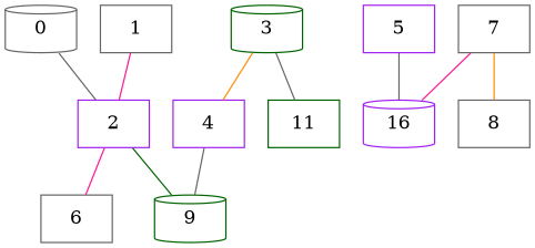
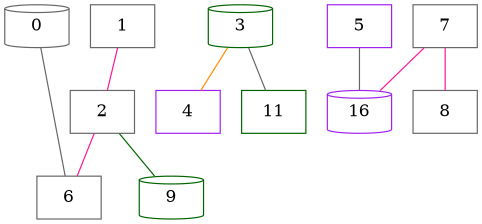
  graph {
    node [color=gray40 shape=box]
    edge [color=gray40]
    0 [shape=cylinder]
-   2 [color=purple]
+   2
    6
    9 [color=darkgreen shape=cylinder]
    1
    3 [color=darkgreen shape=cylinder]
    4 [color=purple]
    11 [color=darkgreen]
    5 [color=purple]
    n10 [color=purple label=16 shape=cylinder]
    7
    8
-   0 -- 2
+   0 -- 6
    2 -- 6 [color=deeppink]
    2 -- 9 [color=darkgreen]
    1 -- 2 [color=deeppink]
    3 -- 4 [color=darkorange]
    3 -- 11
-   4 -- 9
    5 -- n10
    7 -- n10 [color=deeppink]
-   7 -- 8 [color=darkorange]
+   7 -- 8 [color=deeppink]
  }
